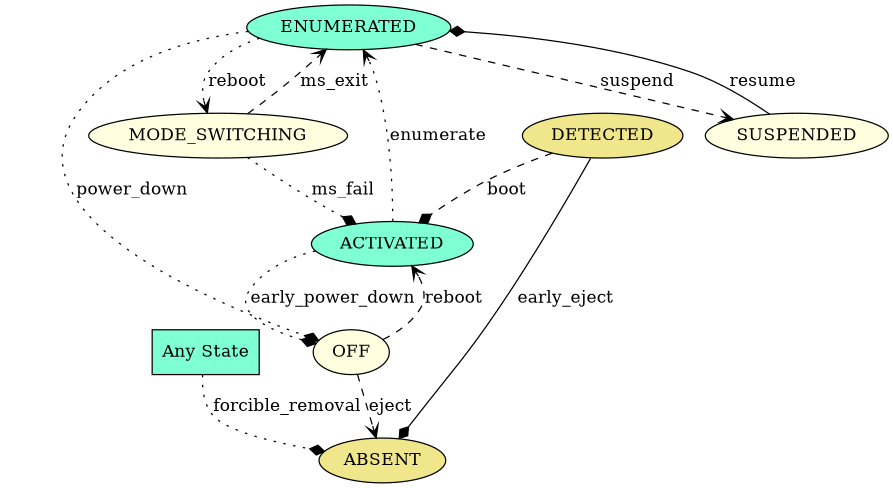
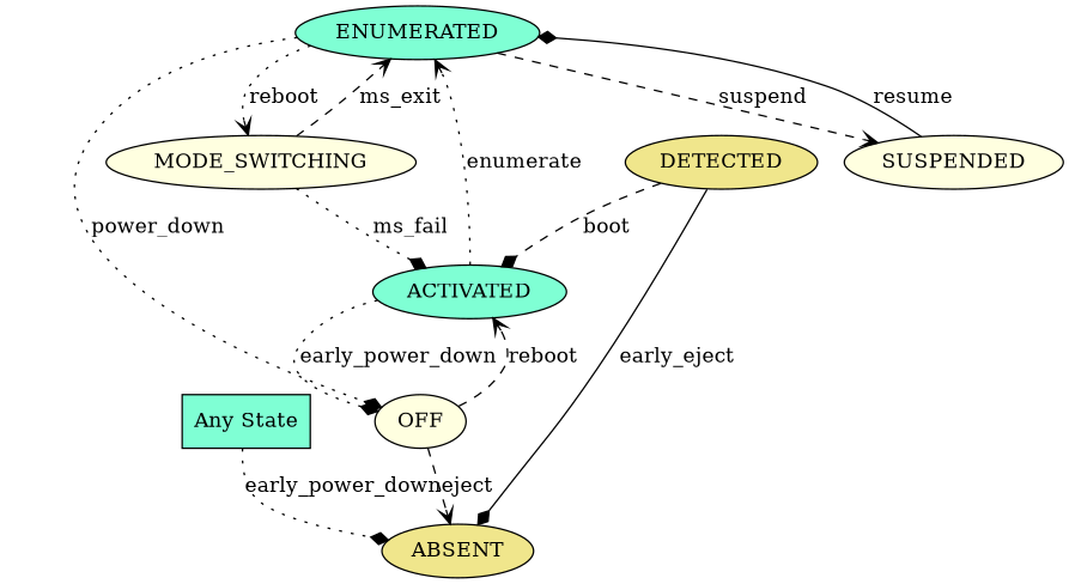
  digraph {
    node [fillcolor=aquamarine group=trunk style=filled]
    edge [arrowhead=diamond style=dotted]
    ENUMERATED
    MODE_SWITCHING [fillcolor=lightyellow]
    SUSPENDED [fillcolor=lightyellow]
    n4 [label="Any State" shape=box]
    ABSENT [fillcolor=khaki]
    OFF [fillcolor=lightyellow]
    ACTIVATED
    DETECTED [fillcolor=khaki]
    subgraph sub_1 {
      ENUMERATED
      MODE_SWITCHING
      SUSPENDED
    }
    subgraph sub_2 {
      n4
      ABSENT
    }
    ENUMERATED -> MODE_SWITCHING [arrowhead=vee label="reboot  "]
    ENUMERATED -> SUSPENDED [arrowhead=vee label="suspend  " style=dashed]
    ENUMERATED -> OFF [label="power_down  "]
    MODE_SWITCHING -> ENUMERATED [arrowhead=vee label=ms_exit style=dashed]
    MODE_SWITCHING -> ACTIVATED [label=ms_fail]
    SUSPENDED -> ENUMERATED [label="resume  " style=solid]
-   n4 -> ABSENT [label=forcible_removal]
+   n4 -> ABSENT [label=early_power_down]
    OFF -> ABSENT [arrowhead=vee label=eject style=dashed]
    OFF -> ACTIVATED [arrowhead=vee label="reboot  " style=dashed]
    ACTIVATED -> ENUMERATED [arrowhead=vee label="enumerate  "]
    ACTIVATED -> OFF [label=early_power_down]
    DETECTED -> ABSENT [label=" early_eject" style=solid]
    DETECTED -> ACTIVATED [label="boot  " style=dashed]
  }
